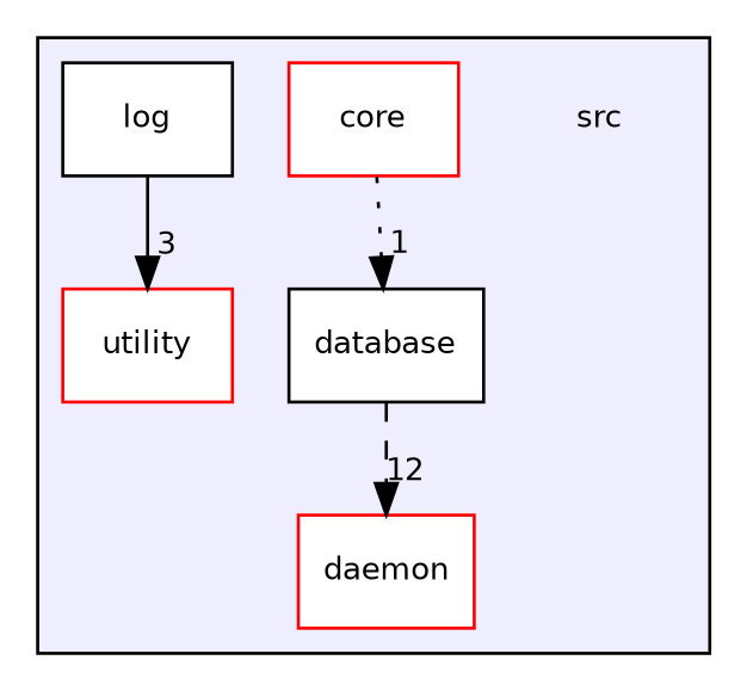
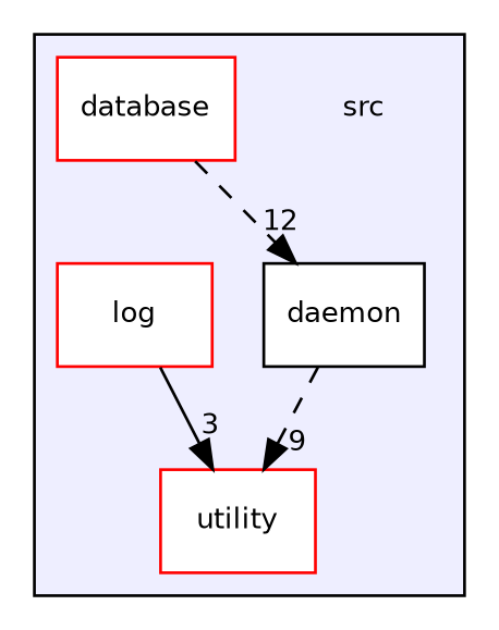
  digraph {
    compound=true
    node [fontname=Helvetica fontsize=10 shape=box fillcolor=white style=filled]
    edge [labeldistance=1.5 labelfontname=Helvetica labelfontsize=10 style=dashed]
    n1 [label=src shape=plaintext fillcolor="" style=""]
-   n2 [color=red label=core]
-   n3 [label=daemon color=red]
-   n4 [label=database]
-   n5 [color=black label=log]
+   n3 [label=daemon]
+   n4 [label=database color=red]
+   n5 [color=red label=log]
    n6 [color=red label=utility]
    subgraph cluster_1 {
      bgcolor="#eeeeff"
      pencolor=black
      n1
-     n2
      n3
      n4
      n5
      n6
    }
-   n2 -> n4 [headlabel=1 style=dotted]
+   n3 -> n6 [headlabel=9]
    n4 -> n3 [headlabel=12]
    n5 -> n6 [headlabel=3 style=solid]
  }
